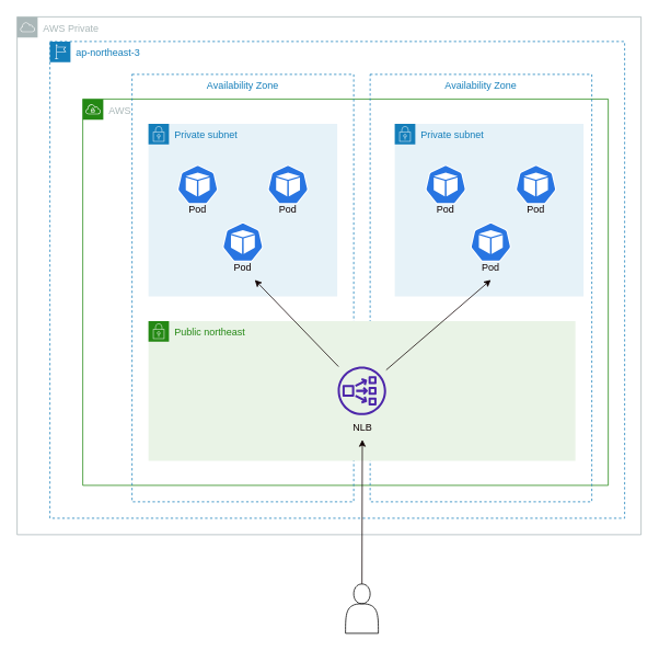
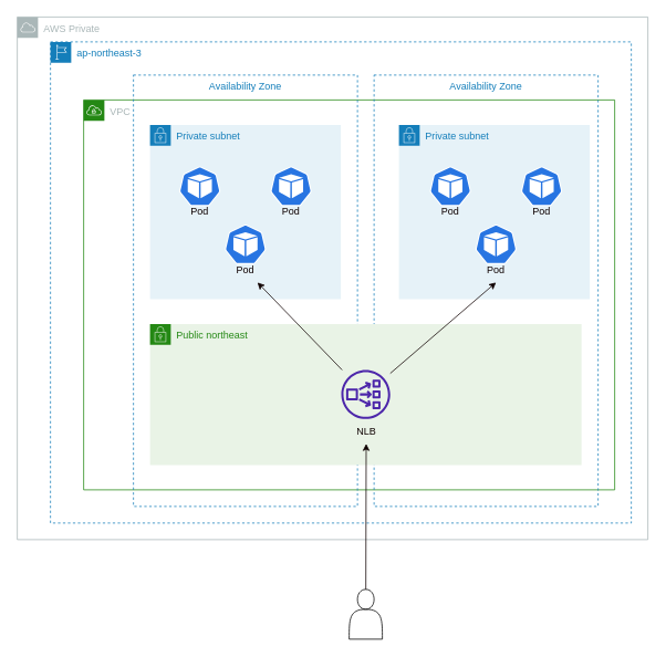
  <mxCell id="0" />
  <mxCell id="1" parent="0" />
  <mxCell id="2" value="AWS Private" style="sketch=0;outlineConnect=0;gradientColor=none;html=1;whiteSpace=wrap;fontSize=12;fontStyle=0;shape=mxgraph.aws4.group;grIcon=mxgraph.aws4.group_aws_cloud;strokeColor=#AAB7B8;fillColor=none;verticalAlign=top;align=left;spacingLeft=30;fontColor=#AAB7B8;dashed=0;" parent="1" vertex="1"><mxGeometry x="20" y="20" width="760" height="630" as="geometry" /></mxCell>
  <mxCell id="3" value="ap-northeast-3" style="points=[[0,0],[0.25,0],[0.5,0],[0.75,0],[1,0],[1,0.25],[1,0.5],[1,0.75],[1,1],[0.75,1],[0.5,1],[0.25,1],[0,1],[0,0.75],[0,0.5],[0,0.25]];outlineConnect=0;gradientColor=none;html=1;whiteSpace=wrap;fontSize=12;fontStyle=0;container=1;pointerEvents=0;collapsible=0;recursiveResize=0;shape=mxgraph.aws4.group;grIcon=mxgraph.aws4.group_region;strokeColor=#147EBA;fillColor=none;verticalAlign=top;align=left;spacingLeft=30;fontColor=#147EBA;dashed=1;" parent="1" vertex="1"><mxGeometry x="60" y="50" width="700" height="580" as="geometry" /></mxCell>
- <mxCell id="4" value="AWS" style="points=[[0,0],[0.25,0],[0.5,0],[0.75,0],[1,0],[1,0.25],[1,0.5],[1,0.75],[1,1],[0.75,1],[0.5,1],[0.25,1],[0,1],[0,0.75],[0,0.5],[0,0.25]];outlineConnect=0;gradientColor=none;html=1;whiteSpace=wrap;fontSize=12;fontStyle=0;container=1;pointerEvents=0;collapsible=0;recursiveResize=0;shape=mxgraph.aws4.group;grIcon=mxgraph.aws4.group_vpc;strokeColor=#248814;fillColor=none;verticalAlign=top;align=left;spacingLeft=30;fontColor=#AAB7B8;dashed=0;" parent="3" vertex="1"><mxGeometry x="40" y="70" width="640" height="470" as="geometry" /></mxCell>
+ <mxCell id="4" value="VPC" style="points=[[0,0],[0.25,0],[0.5,0],[0.75,0],[1,0],[1,0.25],[1,0.5],[1,0.75],[1,1],[0.75,1],[0.5,1],[0.25,1],[0,1],[0,0.75],[0,0.5],[0,0.25]];outlineConnect=0;gradientColor=none;html=1;whiteSpace=wrap;fontSize=12;fontStyle=0;container=1;pointerEvents=0;collapsible=0;recursiveResize=0;shape=mxgraph.aws4.group;grIcon=mxgraph.aws4.group_vpc;strokeColor=#248814;fillColor=none;verticalAlign=top;align=left;spacingLeft=30;fontColor=#AAB7B8;dashed=0;" parent="3" vertex="1"><mxGeometry x="40" y="70" width="640" height="470" as="geometry" /></mxCell>
  <mxCell id="5" value="Availability Zone" style="fillColor=none;strokeColor=#147EBA;dashed=1;verticalAlign=top;fontStyle=0;fontColor=#147EBA;" vertex="1" parent="4"><mxGeometry x="350" y="-30" width="270" height="520" as="geometry" /></mxCell>
  <mxCell id="6" value="Private subnet" style="points=[[0,0],[0.25,0],[0.5,0],[0.75,0],[1,0],[1,0.25],[1,0.5],[1,0.75],[1,1],[0.75,1],[0.5,1],[0.25,1],[0,1],[0,0.75],[0,0.5],[0,0.25]];outlineConnect=0;gradientColor=none;html=1;whiteSpace=wrap;fontSize=12;fontStyle=0;container=1;pointerEvents=0;collapsible=0;recursiveResize=0;shape=mxgraph.aws4.group;grIcon=mxgraph.aws4.group_security_group;grStroke=0;strokeColor=#147EBA;fillColor=#E6F2F8;verticalAlign=top;align=left;spacingLeft=30;fontColor=#147EBA;dashed=0;" vertex="1" parent="4"><mxGeometry x="380" y="30" width="230" height="210" as="geometry" /></mxCell>
  <mxCell id="7" value="Availability Zone" style="fillColor=none;strokeColor=#147EBA;dashed=1;verticalAlign=top;fontStyle=0;fontColor=#147EBA;" vertex="1" parent="3"><mxGeometry x="100" y="40" width="270" height="520" as="geometry" /></mxCell>
  <mxCell id="8" value="Public northeast" style="points=[[0,0],[0.25,0],[0.5,0],[0.75,0],[1,0],[1,0.25],[1,0.5],[1,0.75],[1,1],[0.75,1],[0.5,1],[0.25,1],[0,1],[0,0.75],[0,0.5],[0,0.25]];outlineConnect=0;gradientColor=none;html=1;whiteSpace=wrap;fontSize=12;fontStyle=0;container=1;pointerEvents=0;collapsible=0;recursiveResize=0;shape=mxgraph.aws4.group;grIcon=mxgraph.aws4.group_security_group;grStroke=0;strokeColor=#248814;fillColor=#E9F3E6;verticalAlign=top;align=left;spacingLeft=30;fontColor=#248814;dashed=0;" parent="3" vertex="1"><mxGeometry x="120" y="340" width="520" height="170" as="geometry" /></mxCell>
  <mxCell id="9" value="" style="sketch=0;outlineConnect=0;fontColor=#232F3E;gradientColor=none;fillColor=#4D27AA;strokeColor=none;dashed=0;verticalLabelPosition=bottom;verticalAlign=top;align=center;html=1;fontSize=12;fontStyle=0;aspect=fixed;pointerEvents=1;shape=mxgraph.aws4.network_load_balancer;" parent="3" vertex="1"><mxGeometry x="350.5" y="395.5" width="59" height="59" as="geometry" /></mxCell>
  <mxCell id="10" value="NLB" style="text;html=1;strokeColor=none;fillColor=none;align=center;verticalAlign=middle;whiteSpace=wrap;rounded=0;fontColor=#0e0101;" vertex="1" parent="3"><mxGeometry x="350.5" y="454.5" width="60" height="30" as="geometry" /></mxCell>
  <mxCell id="11" value="Private subnet" style="points=[[0,0],[0.25,0],[0.5,0],[0.75,0],[1,0],[1,0.25],[1,0.5],[1,0.75],[1,1],[0.75,1],[0.5,1],[0.25,1],[0,1],[0,0.75],[0,0.5],[0,0.25]];outlineConnect=0;gradientColor=none;html=1;whiteSpace=wrap;fontSize=12;fontStyle=0;container=1;pointerEvents=0;collapsible=0;recursiveResize=0;shape=mxgraph.aws4.group;grIcon=mxgraph.aws4.group_security_group;grStroke=0;strokeColor=#147EBA;fillColor=#E6F2F8;verticalAlign=top;align=left;spacingLeft=30;fontColor=#147EBA;dashed=0;" parent="3" vertex="1"><mxGeometry x="120" y="100" width="230" height="210" as="geometry" /></mxCell>
  <mxCell id="12" value="Pod" style="text;html=1;strokeColor=none;fillColor=none;align=center;verticalAlign=middle;whiteSpace=wrap;rounded=0;fontColor=#0e0101;" vertex="1" parent="11"><mxGeometry x="30" y="90" width="60" height="30" as="geometry" /></mxCell>
  <mxCell id="13" value="Pod" style="text;html=1;strokeColor=none;fillColor=none;align=center;verticalAlign=middle;whiteSpace=wrap;rounded=0;fontColor=#0e0101;" vertex="1" parent="11"><mxGeometry x="140" y="90" width="60" height="30" as="geometry" /></mxCell>
  <mxCell id="14" value="Pod" style="text;html=1;strokeColor=none;fillColor=none;align=center;verticalAlign=middle;whiteSpace=wrap;rounded=0;fontColor=#0e0101;" vertex="1" parent="11"><mxGeometry x="85" y="160" width="60" height="30" as="geometry" /></mxCell>
  <mxCell id="15" value="" style="endArrow=classic;html=1;strokeColor=#0f0000;fontColor=#0e0101;" edge="1" parent="3" source="9" target="14"><mxGeometry width="50" height="50" relative="1" as="geometry"><mxPoint x="350.5" y="390" as="sourcePoint" /><mxPoint x="-180" y="300" as="targetPoint" /></mxGeometry></mxCell>
  <mxCell id="16" value="" style="sketch=0;html=1;dashed=0;whitespace=wrap;fillColor=#2875E2;strokeColor=#ffffff;points=[[0.005,0.63,0],[0.1,0.2,0],[0.9,0.2,0],[0.5,0,0],[0.995,0.63,0],[0.72,0.99,0],[0.5,1,0],[0.28,0.99,0]];verticalLabelPosition=bottom;align=center;verticalAlign=top;shape=mxgraph.kubernetes.icon;prIcon=pod" vertex="1" parent="3"><mxGeometry x="155" y="150" width="50" height="48" as="geometry" /></mxCell>
  <mxCell id="17" value="" style="sketch=0;html=1;dashed=0;whitespace=wrap;fillColor=#2875E2;strokeColor=#ffffff;points=[[0.005,0.63,0],[0.1,0.2,0],[0.9,0.2,0],[0.5,0,0],[0.995,0.63,0],[0.72,0.99,0],[0.5,1,0],[0.28,0.99,0]];verticalLabelPosition=bottom;align=center;verticalAlign=top;shape=mxgraph.kubernetes.icon;prIcon=pod" parent="3" vertex="1"><mxGeometry x="265" y="150" width="50" height="48" as="geometry" /></mxCell>
  <mxCell id="18" value="" style="sketch=0;html=1;dashed=0;whitespace=wrap;fillColor=#2875E2;strokeColor=#ffffff;points=[[0.005,0.63,0],[0.1,0.2,0],[0.9,0.2,0],[0.5,0,0],[0.995,0.63,0],[0.72,0.99,0],[0.5,1,0],[0.28,0.99,0]];verticalLabelPosition=bottom;align=center;verticalAlign=top;shape=mxgraph.kubernetes.icon;prIcon=pod" vertex="1" parent="3"><mxGeometry x="210" y="220" width="50" height="48" as="geometry" /></mxCell>
  <mxCell id="19" value="Pod" style="text;html=1;strokeColor=none;fillColor=none;align=center;verticalAlign=middle;whiteSpace=wrap;rounded=0;fontColor=#0e0101;" vertex="1" parent="1"><mxGeometry x="512" y="240" width="60" height="30" as="geometry" /></mxCell>
  <mxCell id="20" value="Pod" style="text;html=1;strokeColor=none;fillColor=none;align=center;verticalAlign=middle;whiteSpace=wrap;rounded=0;fontColor=#0e0101;" vertex="1" parent="1"><mxGeometry x="622" y="240" width="60" height="30" as="geometry" /></mxCell>
  <mxCell id="21" value="Pod" style="text;html=1;strokeColor=none;fillColor=none;align=center;verticalAlign=middle;whiteSpace=wrap;rounded=0;fontColor=#0e0101;" vertex="1" parent="1"><mxGeometry x="567" y="310" width="60" height="30" as="geometry" /></mxCell>
  <mxCell id="22" value="" style="sketch=0;html=1;dashed=0;whitespace=wrap;fillColor=#2875E2;strokeColor=#ffffff;points=[[0.005,0.63,0],[0.1,0.2,0],[0.9,0.2,0],[0.5,0,0],[0.995,0.63,0],[0.72,0.99,0],[0.5,1,0],[0.28,0.99,0]];verticalLabelPosition=bottom;align=center;verticalAlign=top;shape=mxgraph.kubernetes.icon;prIcon=pod" vertex="1" parent="1"><mxGeometry x="517" y="200" width="50" height="48" as="geometry" /></mxCell>
  <mxCell id="23" value="" style="sketch=0;html=1;dashed=0;whitespace=wrap;fillColor=#2875E2;strokeColor=#ffffff;points=[[0.005,0.63,0],[0.1,0.2,0],[0.9,0.2,0],[0.5,0,0],[0.995,0.63,0],[0.72,0.99,0],[0.5,1,0],[0.28,0.99,0]];verticalLabelPosition=bottom;align=center;verticalAlign=top;shape=mxgraph.kubernetes.icon;prIcon=pod" vertex="1" parent="1"><mxGeometry x="627" y="200" width="50" height="48" as="geometry" /></mxCell>
  <mxCell id="24" value="" style="sketch=0;html=1;dashed=0;whitespace=wrap;fillColor=#2875E2;strokeColor=#ffffff;points=[[0.005,0.63,0],[0.1,0.2,0],[0.9,0.2,0],[0.5,0,0],[0.995,0.63,0],[0.72,0.99,0],[0.5,1,0],[0.28,0.99,0]];verticalLabelPosition=bottom;align=center;verticalAlign=top;shape=mxgraph.kubernetes.icon;prIcon=pod" vertex="1" parent="1"><mxGeometry x="572" y="270" width="50" height="48" as="geometry" /></mxCell>
  <mxCell id="25" value="" style="endArrow=classic;html=1;fontColor=#0e0101;entryX=0.5;entryY=1;entryDx=0;entryDy=0;strokeColor=#0f0000;" edge="1" parent="1" source="9" target="21"><mxGeometry width="50" height="50" relative="1" as="geometry"><mxPoint x="460" y="450" as="sourcePoint" /><mxPoint x="595" y="309" as="targetPoint" /></mxGeometry></mxCell>
  <mxCell id="26" value="" style="shape=actor;whiteSpace=wrap;html=1;fontColor=#0e0101;" vertex="1" parent="1"><mxGeometry x="420" y="710" width="40" height="60" as="geometry" /></mxCell>
  <mxCell id="27" value="" style="endArrow=classic;html=1;strokeColor=#0f0000;fontColor=#0e0101;entryX=0.5;entryY=1;entryDx=0;entryDy=0;" edge="1" parent="1" source="26" target="10"><mxGeometry width="50" height="50" relative="1" as="geometry"><mxPoint x="510" y="765" as="sourcePoint" /><mxPoint x="560" y="715" as="targetPoint" /></mxGeometry></mxCell>
